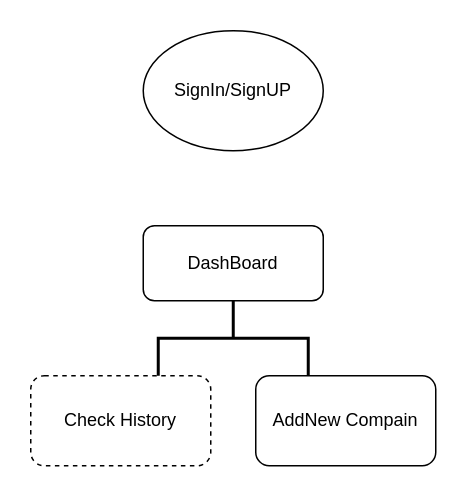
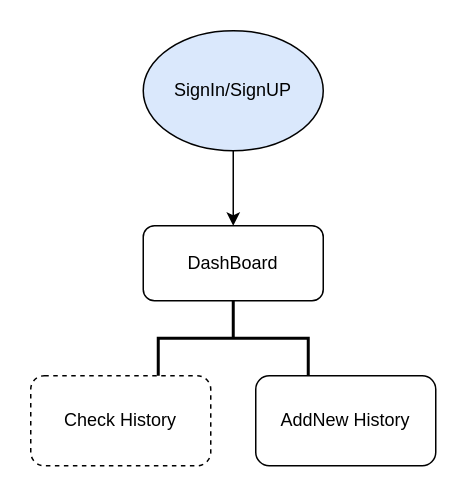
  <mxCell id="0" />
  <mxCell id="1" parent="0" />
- <mxCell id="3" value="SignIn/SignUP" style="ellipse;whiteSpace=wrap;html=1;" vertex="1" parent="1"><mxGeometry x="95" y="20" width="120" height="80" as="geometry" /></mxCell>
+ <mxCell id="2" value="" style="edgeStyle=orthogonalEdgeStyle;rounded=0;orthogonalLoop=1;jettySize=auto;html=1;" edge="1" parent="1" source="3" target="4"><mxGeometry relative="1" as="geometry" /></mxCell>
+ <mxCell id="3" value="SignIn/SignUP" style="ellipse;whiteSpace=wrap;html=1;fillColor=#dae8fc;" vertex="1" parent="1"><mxGeometry x="95" y="20" width="120" height="80" as="geometry" /></mxCell>
  <mxCell id="4" value="DashBoard" style="rounded=1;whiteSpace=wrap;html=1;" vertex="1" parent="1"><mxGeometry x="95" y="150" width="120" height="50" as="geometry" /></mxCell>
- <mxCell id="5" value="AddNew Compain" style="whiteSpace=wrap;html=1;rounded=1;" vertex="1" parent="1"><mxGeometry x="170" y="250" width="120" height="60" as="geometry" /></mxCell>
+ <mxCell id="5" value="AddNew History" style="whiteSpace=wrap;html=1;rounded=1;" vertex="1" parent="1"><mxGeometry x="170" y="250" width="120" height="60" as="geometry" /></mxCell>
  <mxCell id="6" value="Check History" style="rounded=1;whiteSpace=wrap;html=1;dashed=1;" vertex="1" parent="1"><mxGeometry x="20" y="250" width="120" height="60" as="geometry" /></mxCell>
  <mxCell id="7" value="" style="strokeWidth=2;html=1;shape=mxgraph.flowchart.annotation_2;align=left;labelPosition=right;pointerEvents=1;direction=south;" vertex="1" parent="1"><mxGeometry x="105" y="200" width="100" height="50" as="geometry" /></mxCell>
